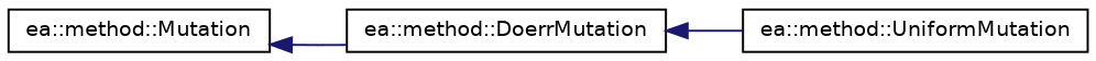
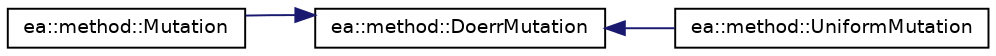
  digraph {
    rankdir=LR
    node [color=black fillcolor=white fontname=Helvetica fontsize=10 shape=record style=filled]
    edge [color=midnightblue dir=back fontname=Helvetica fontsize=10 labelfontname=Helvetica labelfontsize=10 style=solid]
    n1 [height=0.2 label="ea::method::Mutation" width=0.4]
    n2 [height=0.2 label="ea::method::DoerrMutation" width=0.4]
    n3 [height=0.2 label="ea::method::UniformMutation" width=0.4]
-   n1 -> n2
+   n2 -> n1
    n2 -> n3
  }
